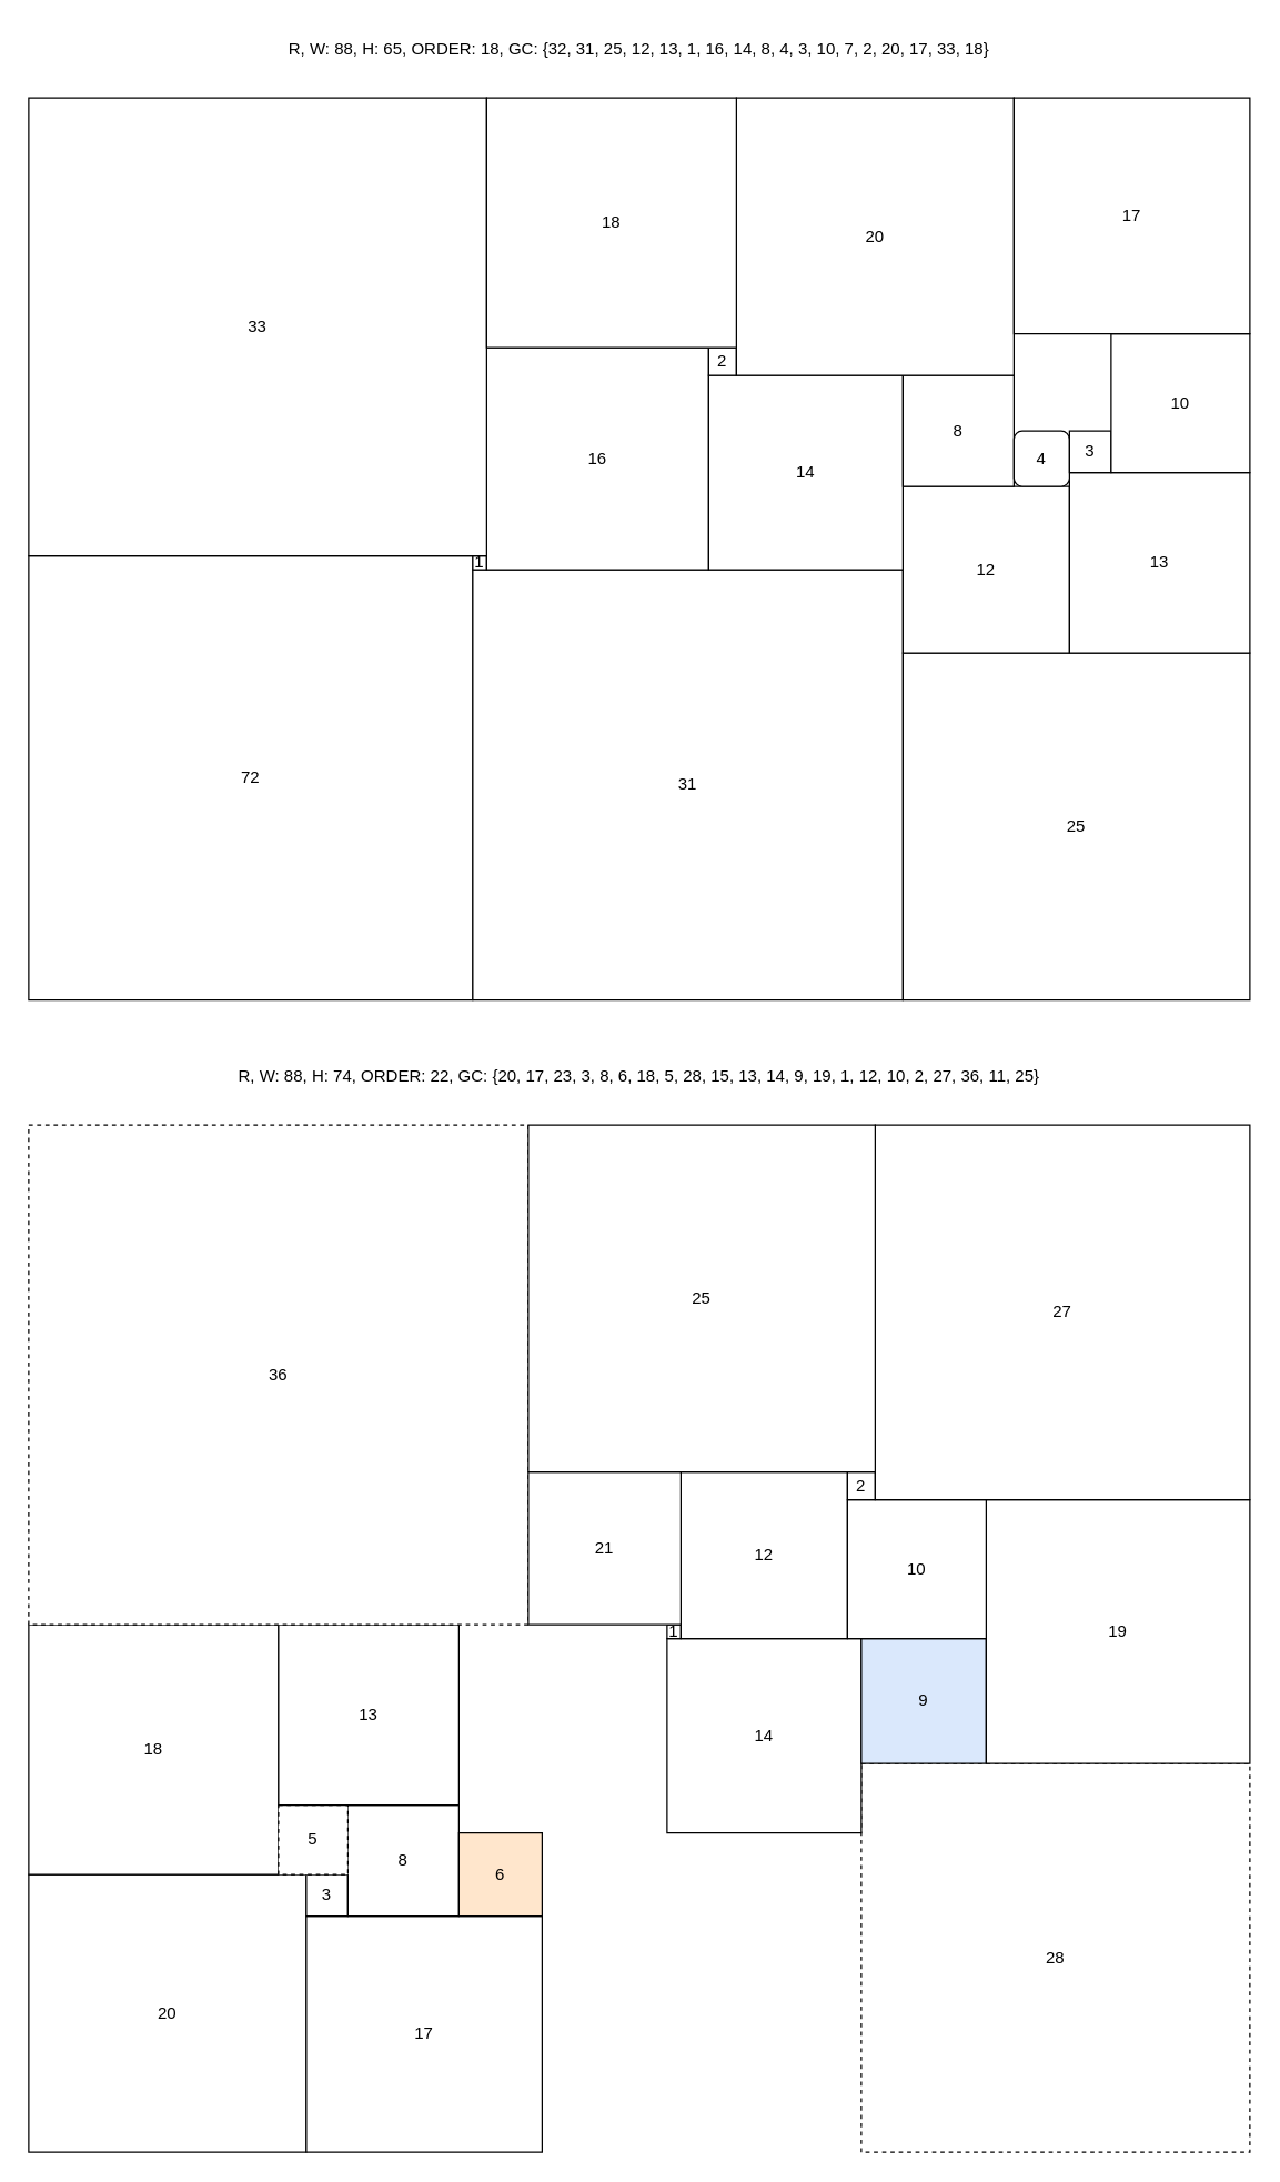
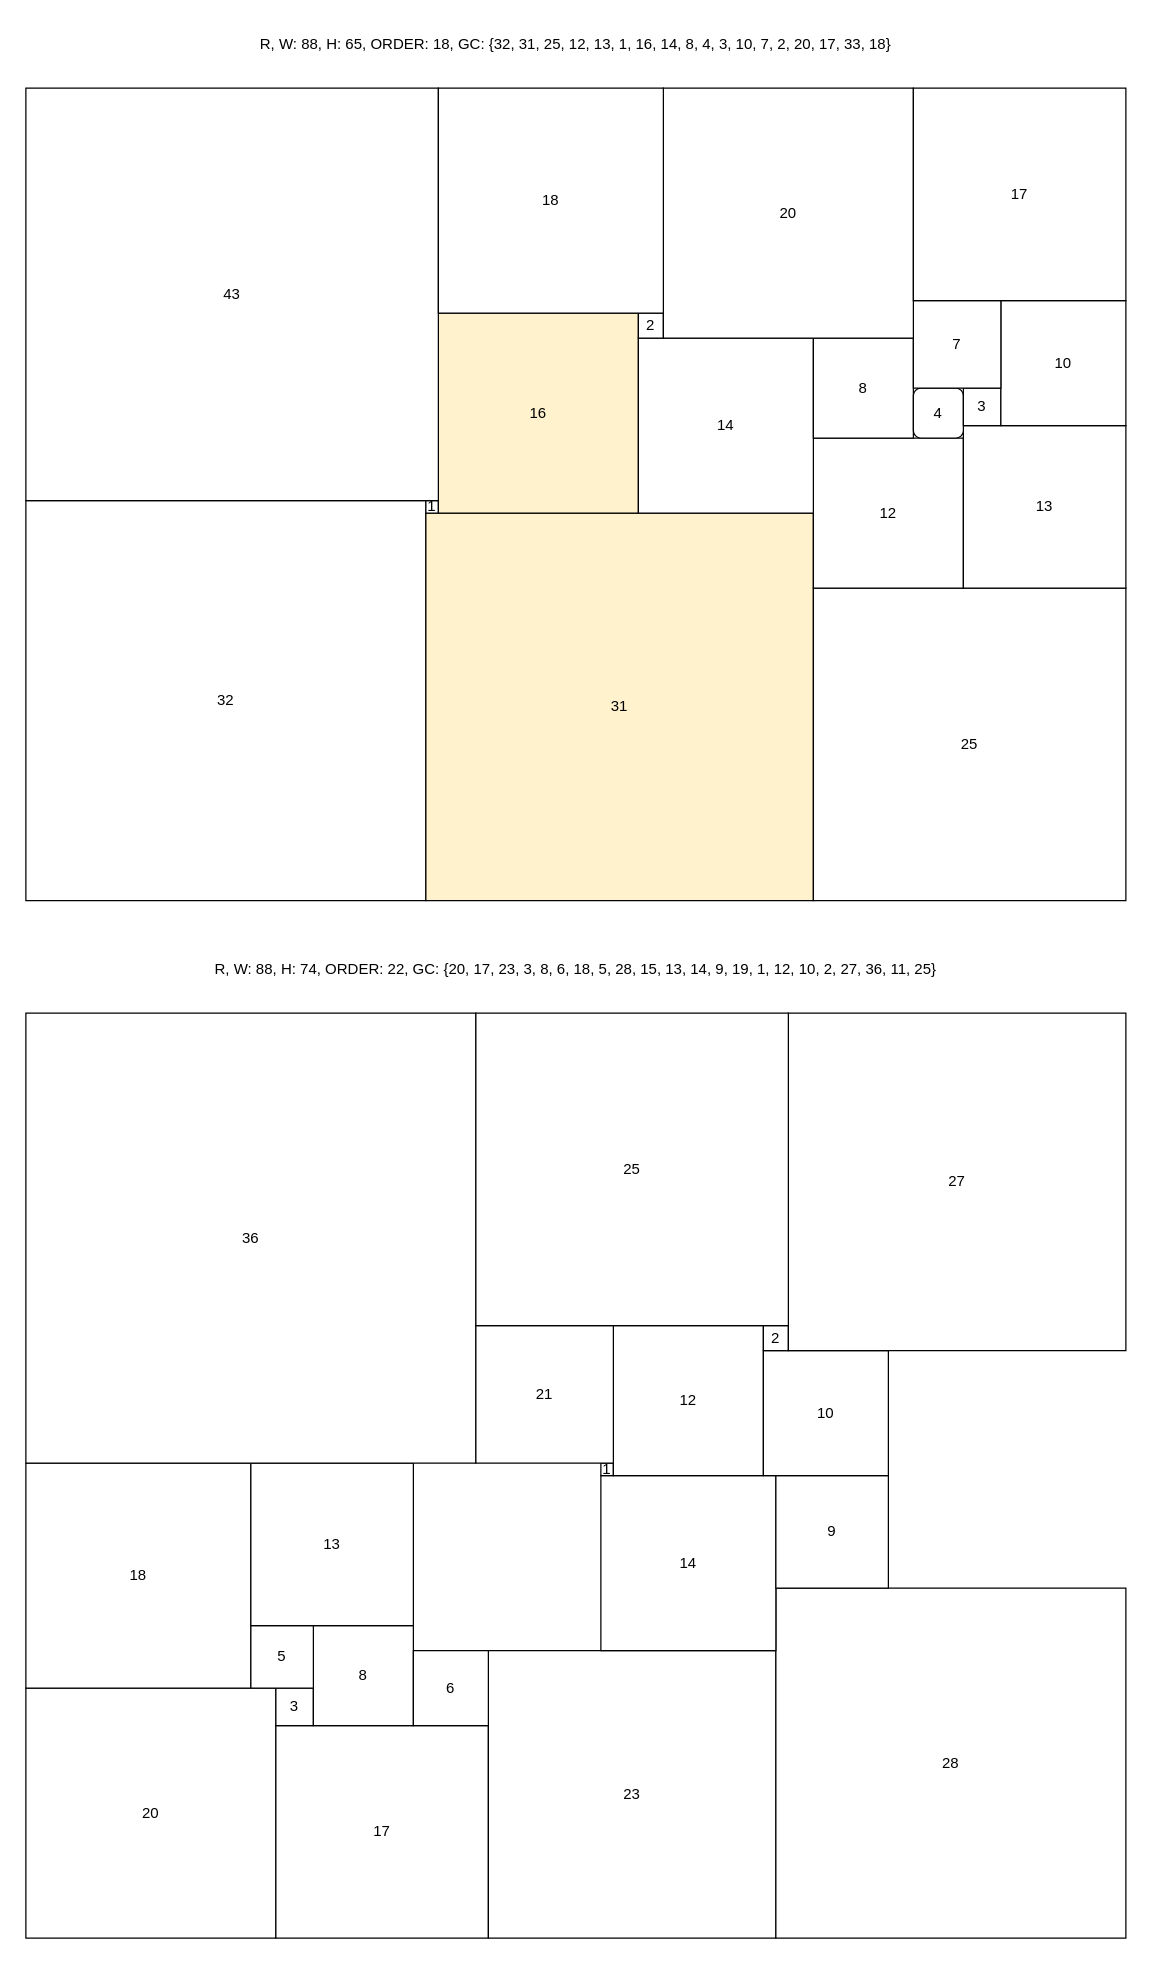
  <mxCell id="0" />
  <mxCell id="1" parent="0" />
  <mxCell id="2" value="R, W: 88, H: 65, ORDER: 18, GC: {32, 31, 25, 12, 13, 1, 16, 14, 8, 4, 3, 10, 7, 2, 20, 17, 33, 18} " style="text;html=1;strokeColor=none;fillColor=none;align=center;verticalAlign=middle;whiteSpace=wrap;rounded=0;" parent="1" vertex="1"><mxGeometry x="20" y="20" width="880" height="30" as="geometry" /></mxCell>
  <mxCell id="3" value="R, W: 88, H: 74, ORDER: 22, GC: {20, 17, 23, 3, 8, 6, 18, 5, 28, 15, 13, 14, 9, 19, 1, 12, 10, 2, 27, 36, 11, 25} " style="text;html=1;strokeColor=none;fillColor=none;align=center;verticalAlign=middle;whiteSpace=wrap;rounded=0;" parent="1" vertex="1"><mxGeometry x="20" y="760" width="880" height="30" as="geometry" /></mxCell>
  <mxCell id="4" value="" style="group;flipV=1;" vertex="1" connectable="0" parent="1"><mxGeometry x="20" y="70" width="880" height="650" as="geometry" /></mxCell>
- <mxCell id="5" value="72" style="rounded=0;whiteSpace=wrap;html=1;" parent="4" vertex="1"><mxGeometry y="330" width="320" height="320" as="geometry" /></mxCell>
- <mxCell id="6" value="31" style="rounded=0;whiteSpace=wrap;html=1;" parent="4" vertex="1"><mxGeometry x="320" y="340" width="310" height="310" as="geometry" /></mxCell>
+ <mxCell id="5" value="32" style="rounded=0;whiteSpace=wrap;html=1;" parent="4" vertex="1"><mxGeometry y="330" width="320" height="320" as="geometry" /></mxCell>
+ <mxCell id="6" value="31" style="rounded=0;whiteSpace=wrap;html=1;fillColor=#fff2cc;" parent="4" vertex="1"><mxGeometry x="320" y="340" width="310" height="310" as="geometry" /></mxCell>
  <mxCell id="7" value="25" style="rounded=0;whiteSpace=wrap;html=1;" parent="4" vertex="1"><mxGeometry x="630" y="400" width="250" height="250" as="geometry" /></mxCell>
  <mxCell id="8" value="12" style="rounded=0;whiteSpace=wrap;html=1;" parent="4" vertex="1"><mxGeometry x="630" y="280" width="120" height="120" as="geometry" /></mxCell>
  <mxCell id="9" value="13" style="rounded=0;whiteSpace=wrap;html=1;" parent="4" vertex="1"><mxGeometry x="750" y="270" width="130" height="130" as="geometry" /></mxCell>
  <mxCell id="10" value="1" style="rounded=0;whiteSpace=wrap;html=1;" parent="4" vertex="1"><mxGeometry x="320" y="330" width="10" height="10" as="geometry" /></mxCell>
- <mxCell id="11" value="16" style="rounded=0;whiteSpace=wrap;html=1;" parent="4" vertex="1"><mxGeometry x="330" y="180" width="160" height="160" as="geometry" /></mxCell>
+ <mxCell id="11" value="16" style="rounded=0;whiteSpace=wrap;html=1;fillColor=#fff2cc;" parent="4" vertex="1"><mxGeometry x="330" y="180" width="160" height="160" as="geometry" /></mxCell>
  <mxCell id="12" value="14" style="rounded=0;whiteSpace=wrap;html=1;" parent="4" vertex="1"><mxGeometry x="490" y="200" width="140" height="140" as="geometry" /></mxCell>
  <mxCell id="13" value="8" style="rounded=0;whiteSpace=wrap;html=1;" parent="4" vertex="1"><mxGeometry x="630" y="200" width="80" height="80" as="geometry" /></mxCell>
  <mxCell id="14" value="4" style="whiteSpace=wrap;html=1;rounded=1;" parent="4" vertex="1"><mxGeometry x="710" y="240" width="40" height="40" as="geometry" /></mxCell>
  <mxCell id="15" value="3" style="rounded=0;whiteSpace=wrap;html=1;" parent="4" vertex="1"><mxGeometry x="750" y="240" width="30" height="30" as="geometry" /></mxCell>
  <mxCell id="16" value="10" style="rounded=0;whiteSpace=wrap;html=1;" parent="4" vertex="1"><mxGeometry x="780" y="170" width="100" height="100" as="geometry" /></mxCell>
+ <mxCell id="17" value="7" style="rounded=0;whiteSpace=wrap;html=1;" parent="4" vertex="1"><mxGeometry x="710" y="170" width="70" height="70" as="geometry" /></mxCell>
  <mxCell id="18" value="2" style="rounded=0;whiteSpace=wrap;html=1;" parent="4" vertex="1"><mxGeometry x="490" y="180" width="20" height="20" as="geometry" /></mxCell>
  <mxCell id="19" value="20" style="rounded=0;whiteSpace=wrap;html=1;" parent="4" vertex="1"><mxGeometry x="510" width="200" height="200" as="geometry" /></mxCell>
  <mxCell id="20" value="17" style="rounded=0;whiteSpace=wrap;html=1;" parent="4" vertex="1"><mxGeometry x="710" width="170" height="170" as="geometry" /></mxCell>
- <mxCell id="21" value="33" style="rounded=0;whiteSpace=wrap;html=1;" parent="4" vertex="1"><mxGeometry width="330" height="330" as="geometry" /></mxCell>
+ <mxCell id="21" value="43" style="rounded=0;whiteSpace=wrap;html=1;" parent="4" vertex="1"><mxGeometry width="330" height="330" as="geometry" /></mxCell>
  <mxCell id="22" value="18" style="rounded=0;whiteSpace=wrap;html=1;" parent="4" vertex="1"><mxGeometry x="330" width="180" height="180" as="geometry" /></mxCell>
  <mxCell id="23" value="" style="group;flipV=1;" vertex="1" connectable="0" parent="1"><mxGeometry x="20" y="810" width="880" height="740" as="geometry" /></mxCell>
  <mxCell id="24" value="20" style="rounded=0;whiteSpace=wrap;html=1;" parent="23" vertex="1"><mxGeometry y="540" width="200" height="200" as="geometry" /></mxCell>
  <mxCell id="25" value="17" style="rounded=0;whiteSpace=wrap;html=1;" parent="23" vertex="1"><mxGeometry x="200" y="570" width="170" height="170" as="geometry" /></mxCell>
+ <mxCell id="26" value="23" style="rounded=0;whiteSpace=wrap;html=1;" parent="23" vertex="1"><mxGeometry x="370" y="510" width="230" height="230" as="geometry" /></mxCell>
  <mxCell id="27" value="3" style="rounded=0;whiteSpace=wrap;html=1;" parent="23" vertex="1"><mxGeometry x="200" y="540" width="30" height="30" as="geometry" /></mxCell>
  <mxCell id="28" value="8" style="rounded=0;whiteSpace=wrap;html=1;" parent="23" vertex="1"><mxGeometry x="230" y="490" width="80" height="80" as="geometry" /></mxCell>
- <mxCell id="29" value="6" style="rounded=0;whiteSpace=wrap;html=1;fillColor=#ffe6cc;" parent="23" vertex="1"><mxGeometry x="310" y="510" width="60" height="60" as="geometry" /></mxCell>
+ <mxCell id="29" value="6" style="rounded=0;whiteSpace=wrap;html=1;" parent="23" vertex="1"><mxGeometry x="310" y="510" width="60" height="60" as="geometry" /></mxCell>
  <mxCell id="30" value="18" style="rounded=0;whiteSpace=wrap;html=1;" parent="23" vertex="1"><mxGeometry y="360" width="180" height="180" as="geometry" /></mxCell>
- <mxCell id="31" value="5" style="rounded=0;whiteSpace=wrap;html=1;dashed=1;" parent="23" vertex="1"><mxGeometry x="180" y="490" width="50" height="50" as="geometry" /></mxCell>
- <mxCell id="32" value="28" style="rounded=0;whiteSpace=wrap;html=1;dashed=1;" parent="23" vertex="1"><mxGeometry x="600" y="460" width="280" height="280" as="geometry" /></mxCell>
+ <mxCell id="31" value="5" style="rounded=0;whiteSpace=wrap;html=1;" parent="23" vertex="1"><mxGeometry x="180" y="490" width="50" height="50" as="geometry" /></mxCell>
+ <mxCell id="32" value="28" style="rounded=0;whiteSpace=wrap;html=1;" parent="23" vertex="1"><mxGeometry x="600" y="460" width="280" height="280" as="geometry" /></mxCell>
  <mxCell id="33" value="13" style="rounded=0;whiteSpace=wrap;html=1;" parent="23" vertex="1"><mxGeometry x="180" y="360" width="130" height="130" as="geometry" /></mxCell>
  <mxCell id="34" value="14" style="rounded=0;whiteSpace=wrap;html=1;" parent="23" vertex="1"><mxGeometry x="460" y="370" width="140" height="140" as="geometry" /></mxCell>
- <mxCell id="35" value="9" style="rounded=0;whiteSpace=wrap;html=1;fillColor=#dae8fc;" parent="23" vertex="1"><mxGeometry x="600" y="370" width="90" height="90" as="geometry" /></mxCell>
- <mxCell id="36" value="19" style="rounded=0;whiteSpace=wrap;html=1;" parent="23" vertex="1"><mxGeometry x="690" y="270" width="190" height="190" as="geometry" /></mxCell>
+ <mxCell id="35" value="9" style="rounded=0;whiteSpace=wrap;html=1;" parent="23" vertex="1"><mxGeometry x="600" y="370" width="90" height="90" as="geometry" /></mxCell>
  <mxCell id="37" value="1" style="rounded=0;whiteSpace=wrap;html=1;" parent="23" vertex="1"><mxGeometry x="460" y="360" width="10" height="10" as="geometry" /></mxCell>
  <mxCell id="38" value="12" style="rounded=0;whiteSpace=wrap;html=1;" parent="23" vertex="1"><mxGeometry x="470" y="250" width="120" height="120" as="geometry" /></mxCell>
  <mxCell id="39" value="10" style="rounded=0;whiteSpace=wrap;html=1;" parent="23" vertex="1"><mxGeometry x="590" y="270" width="100" height="100" as="geometry" /></mxCell>
  <mxCell id="40" value="2" style="rounded=0;whiteSpace=wrap;html=1;" parent="23" vertex="1"><mxGeometry x="590" y="250" width="20" height="20" as="geometry" /></mxCell>
  <mxCell id="41" value="27" style="rounded=0;whiteSpace=wrap;html=1;" parent="23" vertex="1"><mxGeometry x="610" width="270" height="270" as="geometry" /></mxCell>
- <mxCell id="42" value="36" style="rounded=0;whiteSpace=wrap;html=1;dashed=1;" parent="23" vertex="1"><mxGeometry width="360" height="360" as="geometry" /></mxCell>
+ <mxCell id="42" value="36" style="rounded=0;whiteSpace=wrap;html=1;" parent="23" vertex="1"><mxGeometry width="360" height="360" as="geometry" /></mxCell>
  <mxCell id="43" value="21" style="rounded=0;whiteSpace=wrap;html=1;" parent="23" vertex="1"><mxGeometry x="360" y="250" width="110" height="110" as="geometry" /></mxCell>
  <mxCell id="44" value="25" style="rounded=0;whiteSpace=wrap;html=1;" parent="23" vertex="1"><mxGeometry x="360" width="250" height="250" as="geometry" /></mxCell>
